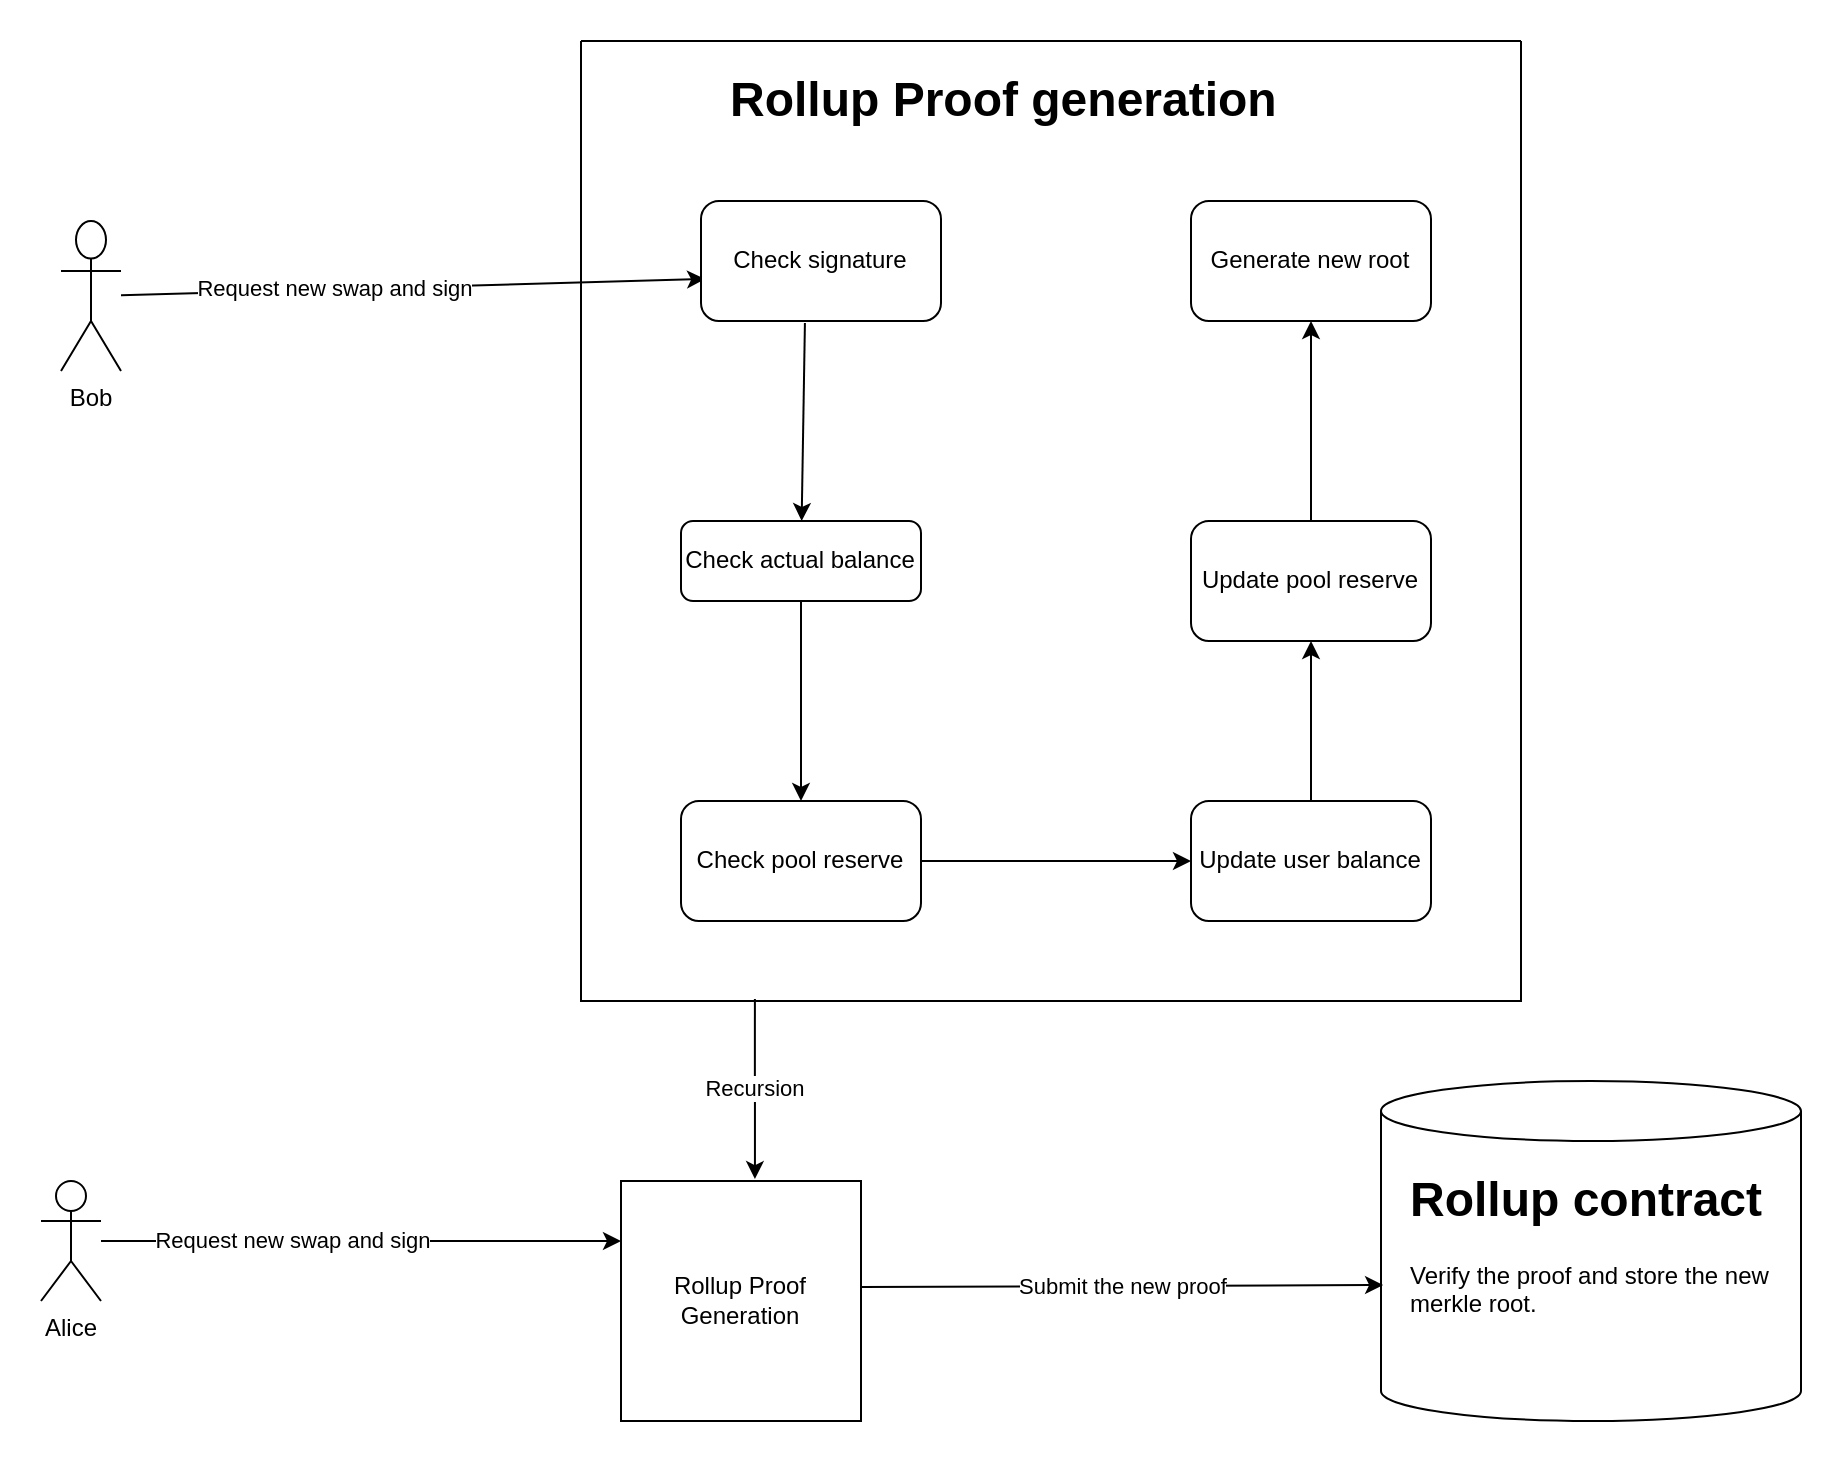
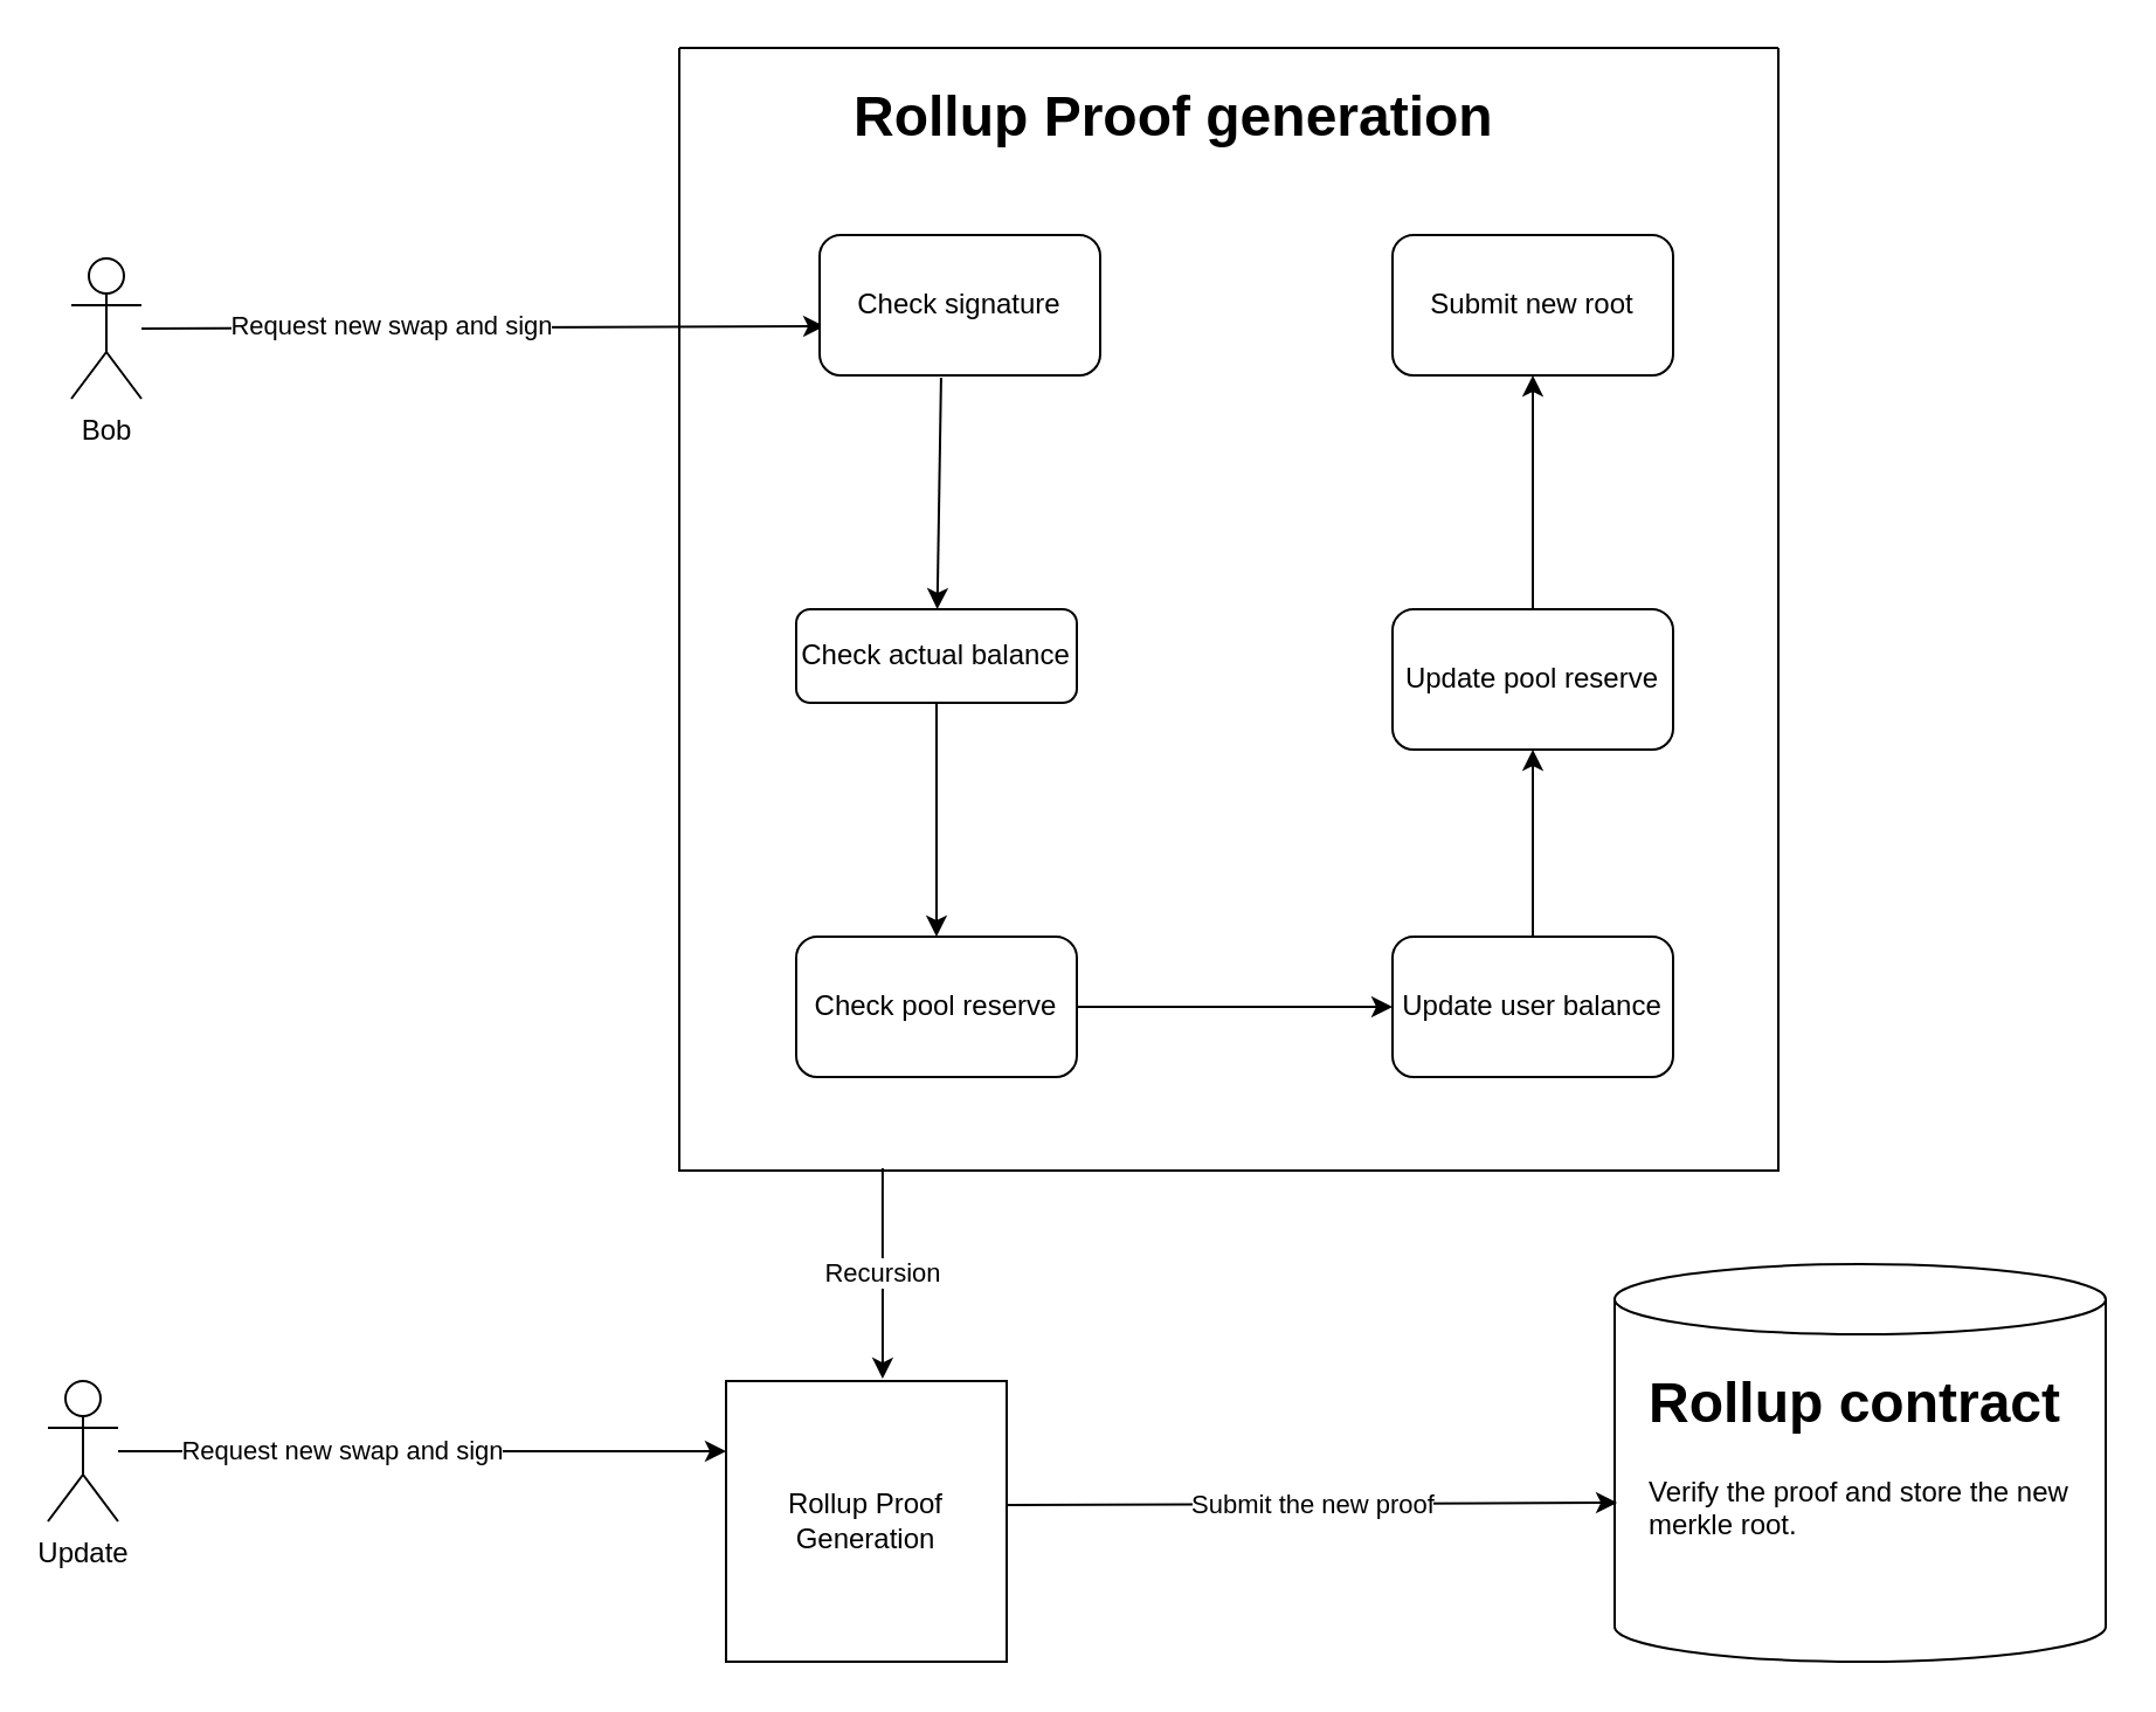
  <mxCell id="0" />
  <mxCell id="1" parent="0" />
  <mxCell id="2" value="" style="edgeStyle=none;html=1;entryX=0.017;entryY=0.65;entryDx=0;entryDy=0;entryPerimeter=0;" edge="1" parent="1" source="4" target="6"><mxGeometry relative="1" as="geometry"><mxPoint x="330" y="80" as="targetPoint" /></mxGeometry></mxCell>
  <mxCell id="3" value="Request new swap and sign" style="edgeLabel;html=1;align=center;verticalAlign=middle;resizable=0;points=[];" vertex="1" connectable="0" parent="2"><mxGeometry x="-0.27" y="1" relative="1" as="geometry"><mxPoint as="offset" /></mxGeometry></mxCell>
- <mxCell id="4" value="Bob" style="shape=umlActor;verticalLabelPosition=bottom;verticalAlign=top;html=1;outlineConnect=0;" parent="1" vertex="1"><mxGeometry x="30" y="110" width="30" height="75" as="geometry" /></mxCell>
+ <mxCell id="4" value="Bob" style="shape=umlActor;verticalLabelPosition=bottom;verticalAlign=top;html=1;outlineConnect=0;" parent="1" vertex="1"><mxGeometry x="30" y="110" width="30" height="60" as="geometry" /></mxCell>
  <mxCell id="5" value="" style="swimlane;startSize=0;" vertex="1" parent="1"><mxGeometry x="290" y="20" width="470" height="480" as="geometry" /></mxCell>
  <mxCell id="6" value="Check signature" style="rounded=1;whiteSpace=wrap;html=1;" vertex="1" parent="5"><mxGeometry x="60" y="80" width="120" height="60" as="geometry" /></mxCell>
  <mxCell id="7" value="Check actual balance" style="rounded=1;whiteSpace=wrap;html=1;" vertex="1" parent="5"><mxGeometry x="50" y="240" width="120" height="40" as="geometry" /></mxCell>
  <mxCell id="8" value="" style="endArrow=classic;html=1;exitX=0.433;exitY=1.017;exitDx=0;exitDy=0;exitPerimeter=0;" edge="1" parent="5" source="6" target="7"><mxGeometry width="50" height="50" relative="1" as="geometry"><mxPoint x="280" y="480" as="sourcePoint" /><mxPoint x="330" y="430" as="targetPoint" /></mxGeometry></mxCell>
  <mxCell id="9" value="Check pool reserve" style="whiteSpace=wrap;html=1;fillColor=rgb(255, 255, 255);rounded=1;" vertex="1" parent="5"><mxGeometry x="50" y="380" width="120" height="60" as="geometry" /></mxCell>
  <mxCell id="10" value="" style="edgeStyle=none;html=1;" edge="1" parent="5" source="7" target="9"><mxGeometry relative="1" as="geometry" /></mxCell>
  <mxCell id="11" value="Update user balance" style="whiteSpace=wrap;html=1;fillColor=rgb(255, 255, 255);rounded=1;" vertex="1" parent="5"><mxGeometry x="305" y="380" width="120" height="60" as="geometry" /></mxCell>
  <mxCell id="12" value="" style="edgeStyle=none;html=1;" edge="1" parent="5" source="9" target="11"><mxGeometry relative="1" as="geometry" /></mxCell>
  <mxCell id="13" value="Update pool reserve" style="whiteSpace=wrap;html=1;fillColor=rgb(255, 255, 255);rounded=1;" vertex="1" parent="5"><mxGeometry x="305" y="240" width="120" height="60" as="geometry" /></mxCell>
  <mxCell id="14" value="" style="edgeStyle=none;html=1;" edge="1" parent="5" source="11" target="13"><mxGeometry relative="1" as="geometry" /></mxCell>
- <mxCell id="15" value="Generate new root" style="whiteSpace=wrap;html=1;fillColor=rgb(255, 255, 255);rounded=1;" vertex="1" parent="5"><mxGeometry x="305" y="80" width="120" height="60" as="geometry" /></mxCell>
+ <mxCell id="15" value="Submit new root" style="whiteSpace=wrap;html=1;fillColor=rgb(255, 255, 255);rounded=1;" vertex="1" parent="5"><mxGeometry x="305" y="80" width="120" height="60" as="geometry" /></mxCell>
  <mxCell id="16" value="" style="edgeStyle=none;html=1;" edge="1" parent="5" source="13" target="15"><mxGeometry relative="1" as="geometry" /></mxCell>
  <mxCell id="17" value="&lt;h1&gt;Rollup Proof generation&lt;br&gt;&lt;br&gt;&lt;/h1&gt;" style="text;html=1;strokeColor=none;fillColor=none;spacing=5;spacingTop=-20;whiteSpace=wrap;overflow=hidden;rounded=0;" vertex="1" parent="5"><mxGeometry x="70" y="10" width="330" height="50" as="geometry" /></mxCell>
- <mxCell id="18" value="Alice" style="shape=umlActor;verticalLabelPosition=bottom;verticalAlign=top;html=1;outlineConnect=0;" vertex="1" parent="1"><mxGeometry x="20" y="590" width="30" height="60" as="geometry" /></mxCell>
+ <mxCell id="18" value="Update" style="shape=umlActor;verticalLabelPosition=bottom;verticalAlign=top;html=1;outlineConnect=0;" vertex="1" parent="1"><mxGeometry x="20" y="590" width="30" height="60" as="geometry" /></mxCell>
  <mxCell id="19" value="Rollup Proof Generation" style="whiteSpace=wrap;html=1;aspect=fixed;" vertex="1" parent="1"><mxGeometry x="310" y="590" width="120" height="120" as="geometry" /></mxCell>
  <mxCell id="20" value="" style="edgeStyle=none;html=1;entryX=0;entryY=0.25;entryDx=0;entryDy=0;" edge="1" parent="1" source="18" target="19"><mxGeometry relative="1" as="geometry"><mxPoint x="60" y="610" as="sourcePoint" /><mxPoint x="362.04" y="149" as="targetPoint" /></mxGeometry></mxCell>
  <mxCell id="21" value="Request new swap and sign" style="edgeLabel;html=1;align=center;verticalAlign=middle;resizable=0;points=[];" vertex="1" connectable="0" parent="20"><mxGeometry x="-0.27" y="1" relative="1" as="geometry"><mxPoint as="offset" /></mxGeometry></mxCell>
  <mxCell id="22" value="Recursion" style="endArrow=classic;html=1;exitX=0.185;exitY=0.998;exitDx=0;exitDy=0;exitPerimeter=0;entryX=0.558;entryY=-0.008;entryDx=0;entryDy=0;entryPerimeter=0;" edge="1" parent="1" source="5" target="19"><mxGeometry width="50" height="50" relative="1" as="geometry"><mxPoint x="550" y="440" as="sourcePoint" /><mxPoint x="600" y="390" as="targetPoint" /></mxGeometry></mxCell>
  <mxCell id="23" value="" style="shape=cylinder3;whiteSpace=wrap;html=1;boundedLbl=1;backgroundOutline=1;size=15;" vertex="1" parent="1"><mxGeometry x="690" y="540" width="210" height="170" as="geometry" /></mxCell>
  <mxCell id="24" value="&lt;h1&gt;Rollup contract&lt;/h1&gt;&lt;p&gt;Verify the proof and store the new merkle root.&lt;/p&gt;" style="text;html=1;strokeColor=none;fillColor=none;spacing=5;spacingTop=-20;whiteSpace=wrap;overflow=hidden;rounded=0;" vertex="1" parent="1"><mxGeometry x="700" y="580" width="190" height="120" as="geometry" /></mxCell>
  <mxCell id="25" value="Submit the new proof" style="endArrow=classic;html=1;exitX=1;exitY=0.442;exitDx=0;exitDy=0;exitPerimeter=0;entryX=0.005;entryY=0.6;entryDx=0;entryDy=0;entryPerimeter=0;" edge="1" parent="1" source="19" target="23"><mxGeometry width="50" height="50" relative="1" as="geometry"><mxPoint x="550" y="440" as="sourcePoint" /><mxPoint x="600" y="390" as="targetPoint" /></mxGeometry></mxCell>
